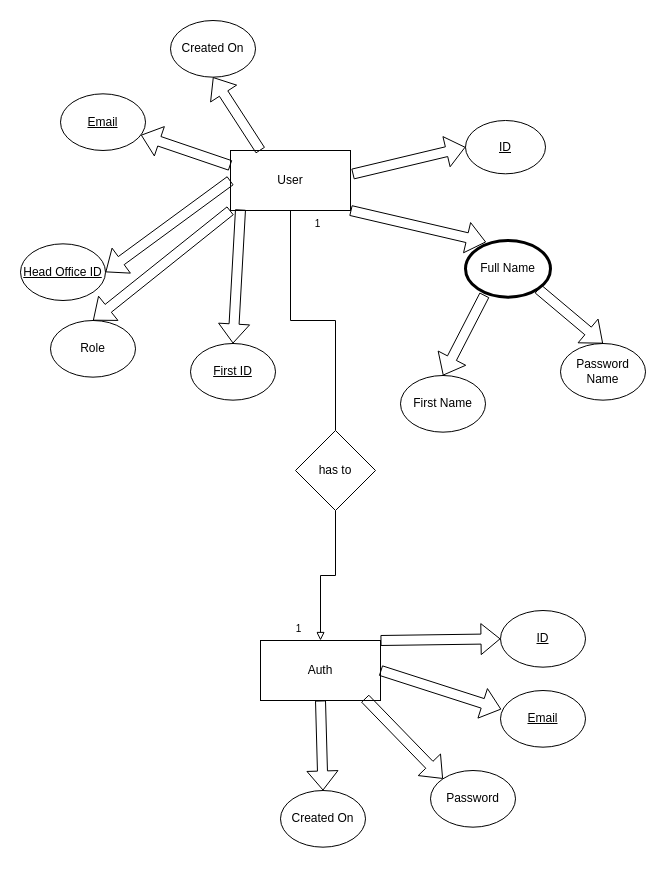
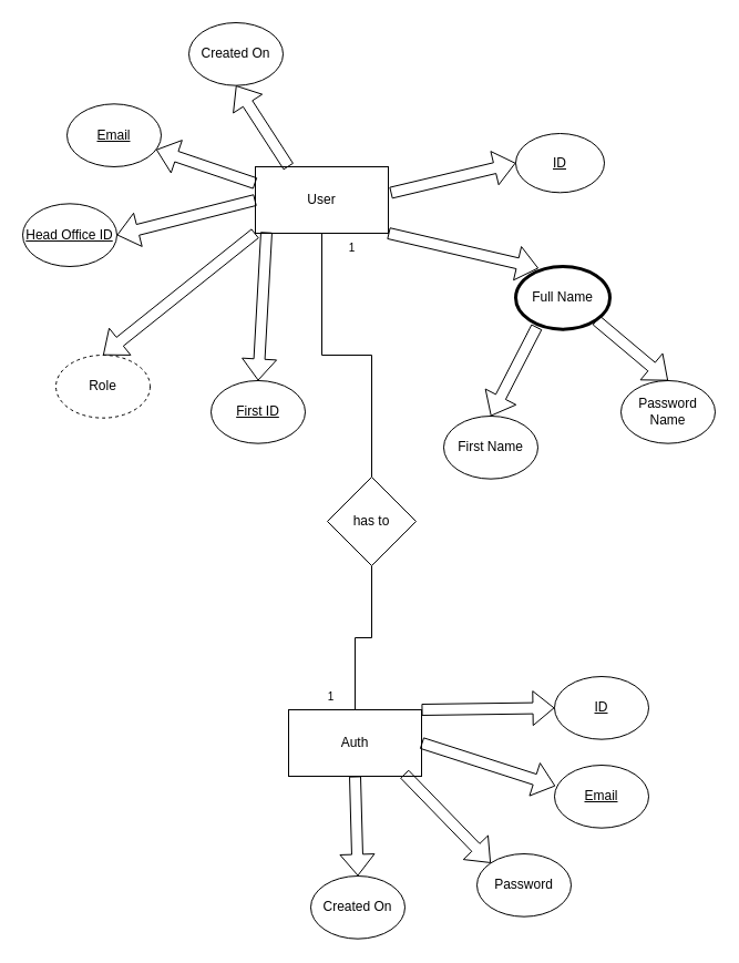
  <mxCell id="0" />
  <mxCell id="1" parent="0" />
  <mxCell id="2" value="User" style="rounded=0;whiteSpace=wrap;html=1;" parent="1" vertex="1"><mxGeometry x="230" y="150" width="120" height="60" as="geometry" /></mxCell>
  <mxCell id="3" value="&lt;u&gt;ID&lt;/u&gt;" style="ellipse;whiteSpace=wrap;html=1;" vertex="1" parent="1"><mxGeometry x="465" y="120" width="80" height="53.33" as="geometry" /></mxCell>
  <mxCell id="4" value="Full Name" style="ellipse;whiteSpace=wrap;html=1;strokeWidth=3;" vertex="1" parent="1"><mxGeometry x="465" y="240" width="85" height="56.67" as="geometry" /></mxCell>
  <mxCell id="5" value="First Name" style="ellipse;whiteSpace=wrap;html=1;" vertex="1" parent="1"><mxGeometry x="400" y="375" width="85" height="56.67" as="geometry" /></mxCell>
  <mxCell id="6" value="Password Name" style="ellipse;whiteSpace=wrap;html=1;" vertex="1" parent="1"><mxGeometry x="560" y="343" width="85" height="56.67" as="geometry" /></mxCell>
- <mxCell id="7" value="Role" style="ellipse;whiteSpace=wrap;html=1;" vertex="1" parent="1"><mxGeometry x="50" y="320" width="85" height="56.67" as="geometry" /></mxCell>
+ <mxCell id="7" value="Role" style="ellipse;whiteSpace=wrap;html=1;dashed=1;" vertex="1" parent="1"><mxGeometry x="50" y="320" width="85" height="56.67" as="geometry" /></mxCell>
  <mxCell id="8" value="&lt;u&gt;First ID&lt;/u&gt;" style="ellipse;whiteSpace=wrap;html=1;" vertex="1" parent="1"><mxGeometry x="190" y="343" width="85" height="56.67" as="geometry" /></mxCell>
- <mxCell id="9" value="&lt;u&gt;Head Office ID&lt;/u&gt;" style="ellipse;whiteSpace=wrap;html=1;" vertex="1" parent="1"><mxGeometry x="20" y="243.33" width="85" height="56.67" as="geometry" /></mxCell>
+ <mxCell id="9" value="&lt;u&gt;Head Office ID&lt;/u&gt;" style="ellipse;whiteSpace=wrap;html=1;" vertex="1" parent="1"><mxGeometry x="20" y="183.33" width="85" height="56.67" as="geometry" /></mxCell>
  <mxCell id="10" value="" style="shape=flexArrow;endArrow=classic;html=1;rounded=0;exitX=1.017;exitY=0.393;exitDx=0;exitDy=0;entryX=0;entryY=0.5;entryDx=0;entryDy=0;exitPerimeter=0;" edge="1" parent="1" source="2" target="3"><mxGeometry width="50" height="50" relative="1" as="geometry"><mxPoint x="410" y="250" as="sourcePoint" /><mxPoint x="460" y="200" as="targetPoint" /></mxGeometry></mxCell>
  <mxCell id="11" value="" style="shape=flexArrow;endArrow=classic;html=1;rounded=0;exitX=1;exitY=0.5;exitDx=0;exitDy=0;entryX=0.242;entryY=0.028;entryDx=0;entryDy=0;entryPerimeter=0;" edge="1" parent="1" target="4"><mxGeometry width="50" height="50" relative="1" as="geometry"><mxPoint x="350" y="210" as="sourcePoint" /><mxPoint x="470" y="167" as="targetPoint" /></mxGeometry></mxCell>
  <mxCell id="12" value="" style="shape=flexArrow;endArrow=classic;html=1;rounded=0;exitX=1;exitY=1;exitDx=0;exitDy=0;entryX=0.5;entryY=0;entryDx=0;entryDy=0;" edge="1" parent="1" source="4" target="6"><mxGeometry width="50" height="50" relative="1" as="geometry"><mxPoint x="610" y="178" as="sourcePoint" /><mxPoint x="746" y="210" as="targetPoint" /></mxGeometry></mxCell>
  <mxCell id="13" value="" style="shape=flexArrow;endArrow=classic;html=1;rounded=0;exitX=0.224;exitY=0.96;exitDx=0;exitDy=0;exitPerimeter=0;entryX=0.5;entryY=0;entryDx=0;entryDy=0;" edge="1" parent="1" source="4" target="5"><mxGeometry width="50" height="50" relative="1" as="geometry"><mxPoint x="548" y="298" as="sourcePoint" /><mxPoint x="450" y="340" as="targetPoint" /></mxGeometry></mxCell>
  <mxCell id="14" value="" style="shape=flexArrow;endArrow=classic;html=1;rounded=0;exitX=0;exitY=1;exitDx=0;exitDy=0;entryX=0.5;entryY=0;entryDx=0;entryDy=0;" edge="1" parent="1" source="2" target="7"><mxGeometry width="50" height="50" relative="1" as="geometry"><mxPoint x="67.56" y="208.8" as="sourcePoint" /><mxPoint x="266" y="252" as="targetPoint" /></mxGeometry></mxCell>
  <mxCell id="15" value="" style="shape=flexArrow;endArrow=classic;html=1;rounded=0;exitX=0.563;exitY=0.98;exitDx=0;exitDy=0;entryX=0.5;entryY=0;entryDx=0;entryDy=0;exitPerimeter=0;" edge="1" parent="1" target="8"><mxGeometry width="50" height="50" relative="1" as="geometry"><mxPoint x="240" y="209" as="sourcePoint" /><mxPoint x="265" y="320" as="targetPoint" /></mxGeometry></mxCell>
  <mxCell id="16" value="" style="shape=flexArrow;endArrow=classic;html=1;rounded=0;exitX=0;exitY=0.5;exitDx=0;exitDy=0;entryX=1;entryY=0.5;entryDx=0;entryDy=0;" edge="1" parent="1" source="2" target="9"><mxGeometry width="50" height="50" relative="1" as="geometry"><mxPoint x="80" y="119" as="sourcePoint" /><mxPoint x="105" y="230" as="targetPoint" /></mxGeometry></mxCell>
  <mxCell id="17" value="&lt;u&gt;Email&lt;/u&gt;" style="ellipse;whiteSpace=wrap;html=1;" vertex="1" parent="1"><mxGeometry x="60" y="93.33" width="85" height="56.67" as="geometry" /></mxCell>
  <mxCell id="18" value="" style="shape=flexArrow;endArrow=classic;html=1;rounded=0;exitX=0;exitY=0.25;exitDx=0;exitDy=0;" edge="1" parent="1" source="2" target="17"><mxGeometry width="50" height="50" relative="1" as="geometry"><mxPoint x="240" y="190" as="sourcePoint" /><mxPoint x="115" y="240" as="targetPoint" /></mxGeometry></mxCell>
  <mxCell id="19" value="Created On" style="ellipse;whiteSpace=wrap;html=1;" vertex="1" parent="1"><mxGeometry x="170" y="20" width="85" height="56.67" as="geometry" /></mxCell>
  <mxCell id="20" value="" style="shape=flexArrow;endArrow=classic;html=1;rounded=0;exitX=0.25;exitY=0;exitDx=0;exitDy=0;entryX=0.5;entryY=1;entryDx=0;entryDy=0;" edge="1" parent="1" source="2" target="19"><mxGeometry width="50" height="50" relative="1" as="geometry"><mxPoint x="290" y="141" as="sourcePoint" /><mxPoint x="200" y="110" as="targetPoint" /></mxGeometry></mxCell>
  <mxCell id="21" value="Auth" style="rounded=0;whiteSpace=wrap;html=1;" vertex="1" parent="1"><mxGeometry x="260" y="640" width="120" height="60" as="geometry" /></mxCell>
  <mxCell id="22" value="&lt;u&gt;ID&lt;/u&gt;" style="ellipse;whiteSpace=wrap;html=1;" vertex="1" parent="1"><mxGeometry x="500" y="610" width="85" height="56.67" as="geometry" /></mxCell>
  <mxCell id="23" value="&lt;u&gt;Email&lt;/u&gt;" style="ellipse;whiteSpace=wrap;html=1;" vertex="1" parent="1"><mxGeometry x="500" y="690" width="85" height="56.67" as="geometry" /></mxCell>
  <mxCell id="24" value="Password" style="ellipse;whiteSpace=wrap;html=1;" vertex="1" parent="1"><mxGeometry x="430" y="770" width="85" height="56.67" as="geometry" /></mxCell>
  <mxCell id="25" value="Created On" style="ellipse;whiteSpace=wrap;html=1;" vertex="1" parent="1"><mxGeometry x="280" y="790" width="85" height="56.67" as="geometry" /></mxCell>
  <mxCell id="26" value="" style="shape=flexArrow;endArrow=classic;html=1;rounded=0;entryX=0.5;entryY=0;entryDx=0;entryDy=0;exitX=0.5;exitY=1;exitDx=0;exitDy=0;" edge="1" parent="1" source="21" target="25"><mxGeometry width="50" height="50" relative="1" as="geometry"><mxPoint x="320" y="710" as="sourcePoint" /><mxPoint x="320" y="770" as="targetPoint" /></mxGeometry></mxCell>
  <mxCell id="27" value="" style="shape=flexArrow;endArrow=classic;html=1;rounded=0;exitX=0.87;exitY=0.964;exitDx=0;exitDy=0;entryX=0;entryY=0;entryDx=0;entryDy=0;exitPerimeter=0;" edge="1" parent="1" source="21" target="24"><mxGeometry width="50" height="50" relative="1" as="geometry"><mxPoint x="329.82" y="769" as="sourcePoint" /><mxPoint x="328.82" y="880" as="targetPoint" /></mxGeometry></mxCell>
  <mxCell id="28" value="" style="shape=flexArrow;endArrow=classic;html=1;rounded=0;exitX=1;exitY=0.5;exitDx=0;exitDy=0;entryX=0.009;entryY=0.332;entryDx=0;entryDy=0;entryPerimeter=0;" edge="1" parent="1" source="21" target="23"><mxGeometry width="50" height="50" relative="1" as="geometry"><mxPoint x="339.82" y="779" as="sourcePoint" /><mxPoint x="427" y="858" as="targetPoint" /></mxGeometry></mxCell>
  <mxCell id="29" value="" style="shape=flexArrow;endArrow=classic;html=1;rounded=0;exitX=1;exitY=0;exitDx=0;exitDy=0;entryX=0;entryY=0.5;entryDx=0;entryDy=0;" edge="1" parent="1" source="21" target="22"><mxGeometry width="50" height="50" relative="1" as="geometry"><mxPoint x="340" y="750" as="sourcePoint" /><mxPoint x="486" y="789" as="targetPoint" /></mxGeometry></mxCell>
  <mxCell id="30" value="" style="edgeStyle=orthogonalEdgeStyle;rounded=0;orthogonalLoop=1;jettySize=auto;html=1;endArrow=none;endFill=0;" edge="1" parent="1" source="32" target="2"><mxGeometry relative="1" as="geometry" /></mxCell>
- <mxCell id="31" value="" style="edgeStyle=orthogonalEdgeStyle;rounded=0;orthogonalLoop=1;jettySize=auto;html=1;endArrow=block;endFill=0;" edge="1" parent="1" source="32" target="21"><mxGeometry relative="1" as="geometry" /></mxCell>
+ <mxCell id="31" value="" style="edgeStyle=orthogonalEdgeStyle;rounded=0;orthogonalLoop=1;jettySize=auto;html=1;endArrow=none;endFill=0;" edge="1" parent="1" source="32" target="21"><mxGeometry relative="1" as="geometry" /></mxCell>
  <mxCell id="32" value="has to" style="rhombus;whiteSpace=wrap;html=1;" vertex="1" parent="1"><mxGeometry x="295" y="430" width="80" height="80" as="geometry" /></mxCell>
  <mxCell id="33" value="&lt;font style=&quot;font-size: 10px;&quot;&gt;1&lt;/font&gt;" style="rounded=0;whiteSpace=wrap;html=1;strokeColor=none;" vertex="1" parent="1"><mxGeometry x="281.25" y="621" width="34.75" height="14" as="geometry" /></mxCell>
  <mxCell id="34" value="&lt;font style=&quot;font-size: 10px;&quot;&gt;1&lt;/font&gt;" style="rounded=0;whiteSpace=wrap;html=1;strokeColor=none;" vertex="1" parent="1"><mxGeometry x="300" y="216" width="34.75" height="14" as="geometry" /></mxCell>
